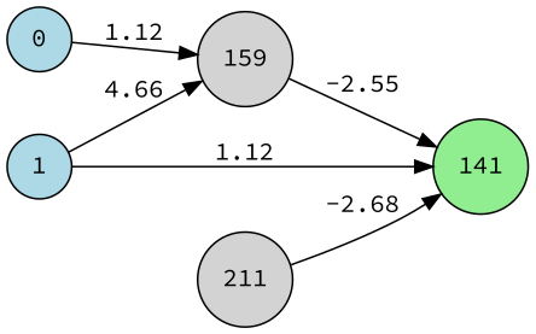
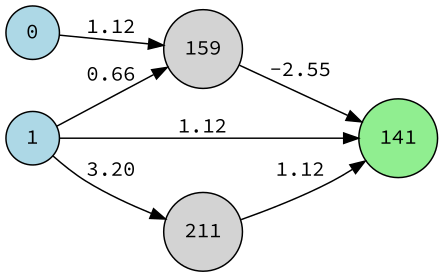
  digraph {
    fontname="Source Code Pro"
    rankdir=LR
    node [fillcolor=lightblue fontname="Source Code Pro" shape=circle style=filled]
    edge [fontname="Source Code Pro"]
    n1 [label=0]
    n2 [fillcolor=lightgray label=159]
    n3 [fillcolor=lightgreen label=141]
    n4 [label=1]
    n5 [fillcolor=lightgray label=211]
    n1 -> n2 [label=1.12]
    n2 -> n3 [label=-2.55]
-   n4 -> n2 [label=4.66]
+   n4 -> n2 [label=0.66]
    n4 -> n3 [label=1.12]
-   n5 -> n3 [label=-2.68]
+   n4 -> n5 [label=3.20]
+   n5 -> n3 [label=1.12]
  }
